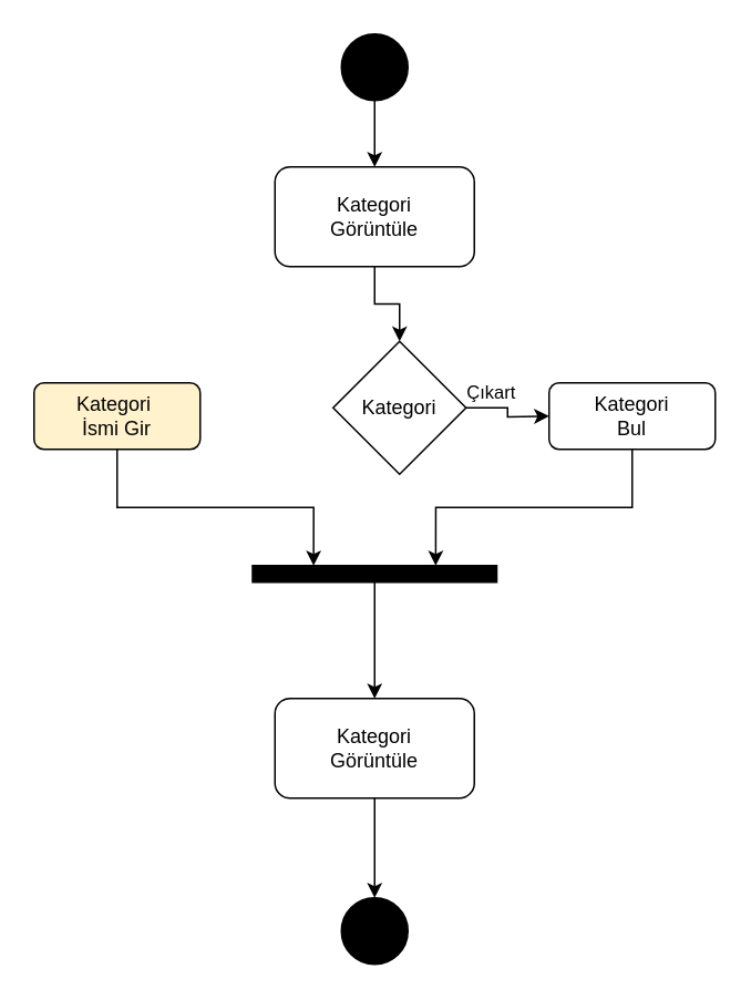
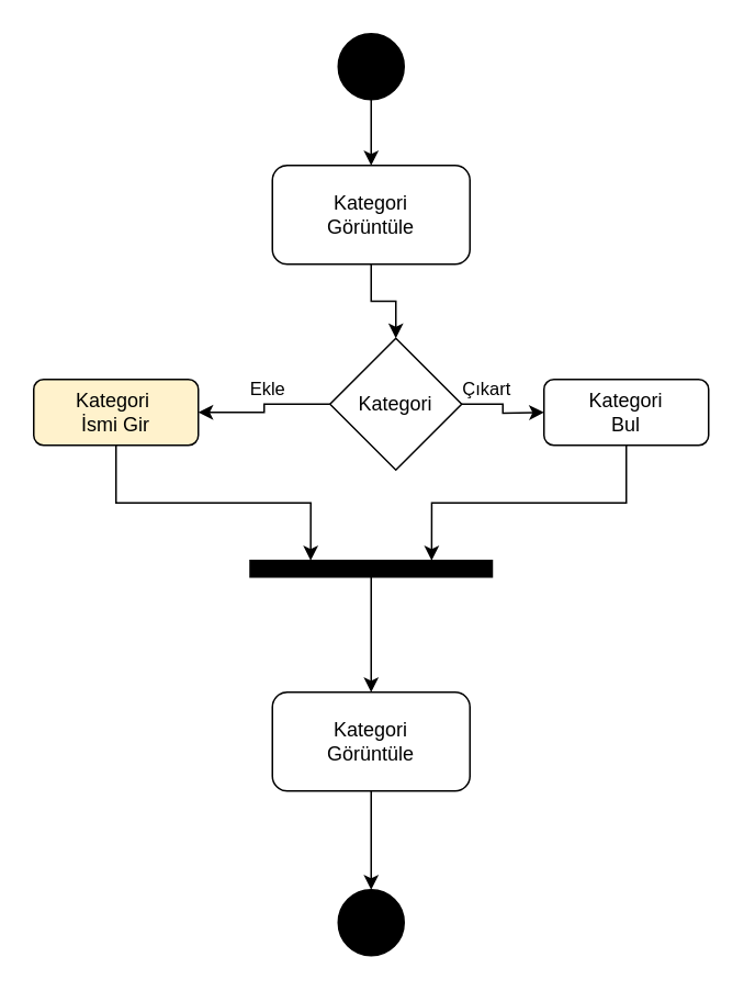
  <mxCell id="0" />
  <mxCell id="1" parent="0" />
  <mxCell id="2" style="edgeStyle=orthogonalEdgeStyle;rounded=0;orthogonalLoop=1;jettySize=auto;html=1;entryX=0.5;entryY=0;entryDx=0;entryDy=0;strokeColor=#000000;" edge="1" parent="1" source="3" target="5"><mxGeometry relative="1" as="geometry" /></mxCell>
  <mxCell id="3" value="" style="ellipse;whiteSpace=wrap;html=1;rounded=0;shadow=0;comic=0;labelBackgroundColor=none;strokeWidth=1;fillColor=#000000;fontFamily=Verdana;fontSize=12;align=center;" parent="1" vertex="1"><mxGeometry x="205" y="20" width="40" height="40" as="geometry" /></mxCell>
  <mxCell id="4" style="edgeStyle=orthogonalEdgeStyle;rounded=0;orthogonalLoop=1;jettySize=auto;html=1;exitX=0.5;exitY=1;exitDx=0;exitDy=0;strokeColor=#000000;entryX=0.5;entryY=0;entryDx=0;entryDy=0;" edge="1" parent="1" source="5" target="10"><mxGeometry relative="1" as="geometry"><mxPoint x="225" y="210" as="targetPoint" /></mxGeometry></mxCell>
  <mxCell id="5" value="Kategori &lt;br&gt;Görüntüle" style="rounded=1;whiteSpace=wrap;html=1;" vertex="1" parent="1"><mxGeometry x="165" y="100" width="120" height="60" as="geometry" /></mxCell>
  <mxCell id="6" style="edgeStyle=orthogonalEdgeStyle;rounded=0;orthogonalLoop=1;jettySize=auto;html=1;strokeColor=#000000;" edge="1" parent="1" source="10"><mxGeometry relative="1" as="geometry"><mxPoint x="330" y="250" as="targetPoint" /></mxGeometry></mxCell>
  <mxCell id="7" value="Çıkart" style="edgeLabel;html=1;align=center;verticalAlign=middle;resizable=0;points=[];" vertex="1" connectable="0" parent="6"><mxGeometry x="-0.077" y="-1" relative="1" as="geometry"><mxPoint x="-10" y="-11" as="offset" /></mxGeometry></mxCell>
+ <mxCell id="8" style="edgeStyle=orthogonalEdgeStyle;rounded=0;orthogonalLoop=1;jettySize=auto;html=1;exitX=0;exitY=0.5;exitDx=0;exitDy=0;entryX=1;entryY=0.5;entryDx=0;entryDy=0;strokeColor=#000000;" edge="1" parent="1" source="10" target="14"><mxGeometry relative="1" as="geometry" /></mxCell>
+ <mxCell id="9" value="Ekle" style="edgeLabel;html=1;align=center;verticalAlign=middle;resizable=0;points=[];" vertex="1" connectable="0" parent="8"><mxGeometry x="-0.385" y="-4" relative="1" as="geometry"><mxPoint x="-13" y="-6" as="offset" /></mxGeometry></mxCell>
  <mxCell id="10" value="Kategori" style="rhombus;whiteSpace=wrap;html=1;" vertex="1" parent="1"><mxGeometry x="200" y="205" width="80" height="80" as="geometry" /></mxCell>
  <mxCell id="11" style="edgeStyle=orthogonalEdgeStyle;rounded=0;orthogonalLoop=1;jettySize=auto;html=1;exitX=0.5;exitY=1;exitDx=0;exitDy=0;strokeColor=#000000;entryX=0.75;entryY=0;entryDx=0;entryDy=0;" edge="1" parent="1" source="12" target="16"><mxGeometry relative="1" as="geometry"><mxPoint x="260" y="340" as="targetPoint" /></mxGeometry></mxCell>
  <mxCell id="12" value="Kategori&lt;br&gt;Bul" style="rounded=1;whiteSpace=wrap;html=1;" vertex="1" parent="1"><mxGeometry x="330" y="230" width="100" height="40" as="geometry" /></mxCell>
  <mxCell id="13" style="edgeStyle=orthogonalEdgeStyle;rounded=0;orthogonalLoop=1;jettySize=auto;html=1;exitX=0.5;exitY=1;exitDx=0;exitDy=0;strokeColor=#000000;entryX=0.25;entryY=0;entryDx=0;entryDy=0;" edge="1" parent="1" source="14" target="16"><mxGeometry relative="1" as="geometry"><mxPoint x="120" y="300" as="targetPoint" /></mxGeometry></mxCell>
  <mxCell id="14" value="Kategori&amp;nbsp;&lt;br&gt;İsmi Gir" style="rounded=1;whiteSpace=wrap;html=1;fillColor=#fff2cc;" vertex="1" parent="1"><mxGeometry x="20" y="230" width="100" height="40" as="geometry" /></mxCell>
  <mxCell id="15" style="edgeStyle=orthogonalEdgeStyle;rounded=0;orthogonalLoop=1;jettySize=auto;html=1;exitX=0.5;exitY=1;exitDx=0;exitDy=0;strokeColor=#000000;" edge="1" parent="1" source="16" target="18"><mxGeometry relative="1" as="geometry" /></mxCell>
  <mxCell id="16" value="" style="whiteSpace=wrap;html=1;rounded=0;shadow=0;comic=0;labelBackgroundColor=none;strokeWidth=1;fontFamily=Verdana;fontSize=12;align=center;rotation=0;fillColor=#000000;" vertex="1" parent="1"><mxGeometry x="151.5" y="340" width="147" height="10" as="geometry" /></mxCell>
  <mxCell id="17" style="edgeStyle=orthogonalEdgeStyle;rounded=0;orthogonalLoop=1;jettySize=auto;html=1;exitX=0.5;exitY=1;exitDx=0;exitDy=0;entryX=0.5;entryY=0;entryDx=0;entryDy=0;strokeColor=#000000;" edge="1" parent="1" source="18" target="19"><mxGeometry relative="1" as="geometry" /></mxCell>
  <mxCell id="18" value="Kategori &lt;br&gt;Görüntüle" style="rounded=1;whiteSpace=wrap;html=1;" vertex="1" parent="1"><mxGeometry x="165" y="420" width="120" height="60" as="geometry" /></mxCell>
  <mxCell id="19" value="" style="ellipse;whiteSpace=wrap;html=1;rounded=0;shadow=0;comic=0;labelBackgroundColor=none;strokeWidth=1;fillColor=#000000;fontFamily=Verdana;fontSize=12;align=center;" vertex="1" parent="1"><mxGeometry x="205" y="540" width="40" height="40" as="geometry" /></mxCell>
